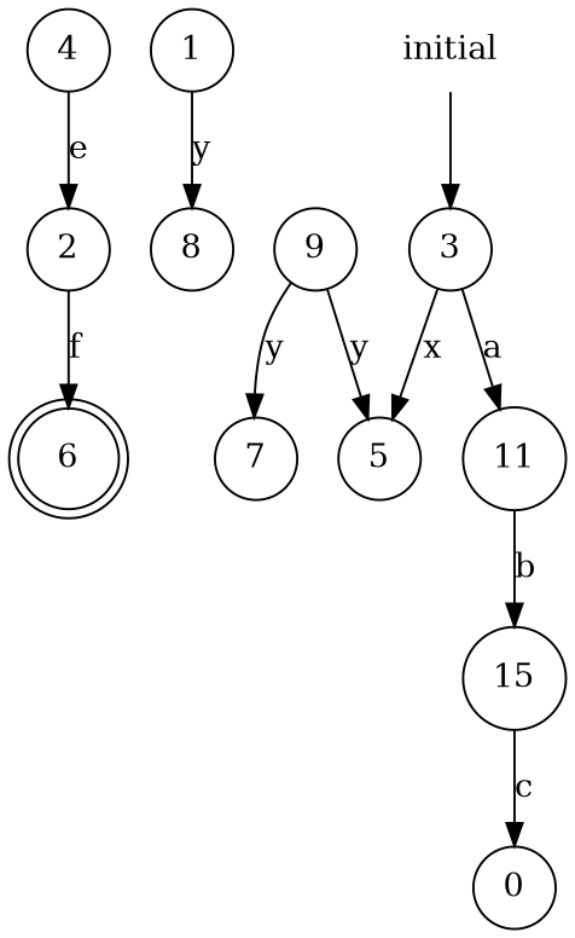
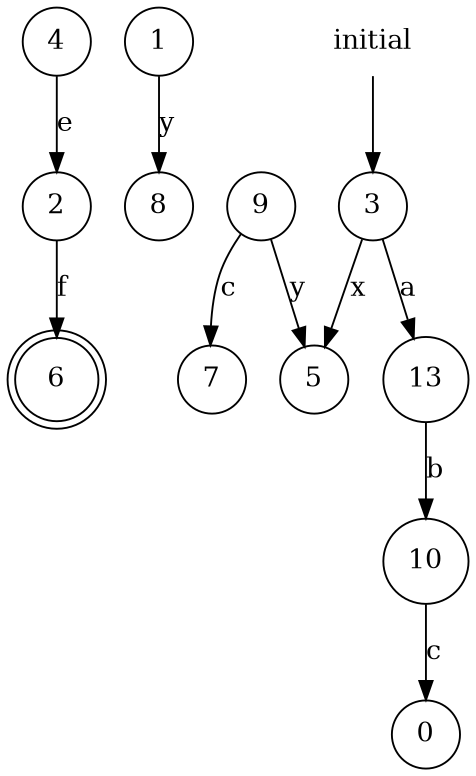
  digraph {
    rankdir=TB
    node [shape=circle]
    4
    2
    6 [shape=doublecircle]
    1
    8
    3
-   11
+   11 [label=13]
    5
-   10 [label=15]
+   10
    initial [shape=plaintext]
    0
    9
    7
    4 -> 2 [label=e]
    2 -> 6 [label=f]
    1 -> 8 [label=y]
    3 -> 11 [label=a]
    3 -> 5 [label=x]
    11 -> 10 [label=b]
    10 -> 0 [label=c]
    initial -> 3
    9 -> 5 [label=y]
-   9 -> 7 [label=y]
+   9 -> 7 [label=c]
  }
